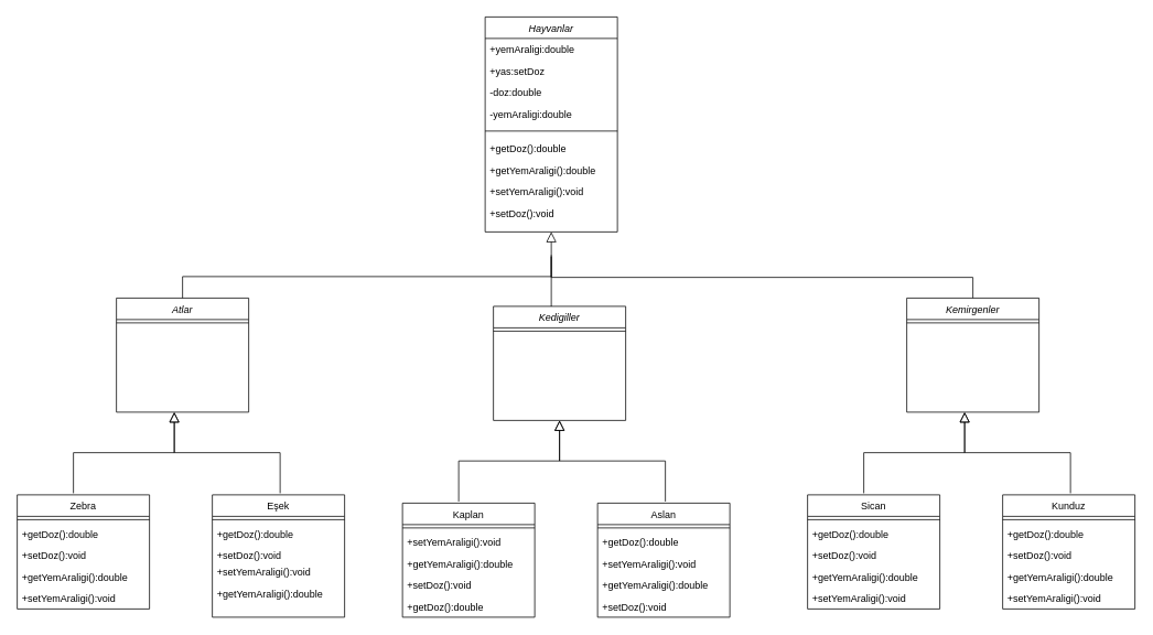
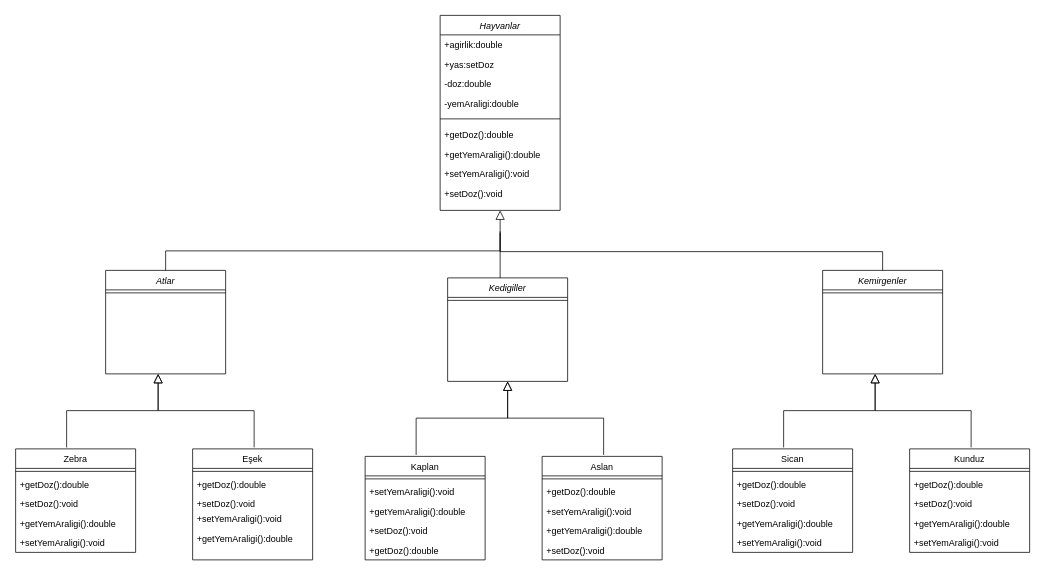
  <mxCell id="0" />
  <mxCell id="1" parent="0" />
  <mxCell id="2" value="Hayvanlar" style="swimlane;fontStyle=2;align=center;verticalAlign=top;childLayout=stackLayout;horizontal=1;startSize=26;horizontalStack=0;resizeParent=1;resizeLast=0;collapsible=1;marginBottom=0;rounded=0;shadow=0;strokeWidth=1;" parent="1" vertex="1"><mxGeometry x="586" y="20" width="160" height="260" as="geometry"><mxRectangle x="230" y="140" width="160" height="26" as="alternateBounds" /></mxGeometry></mxCell>
- <mxCell id="3" value="+yemAraligi:double" style="text;align=left;verticalAlign=top;spacingLeft=4;spacingRight=4;overflow=hidden;rotatable=0;points=[[0,0.5],[1,0.5]];portConstraint=eastwest;" parent="2" vertex="1"><mxGeometry y="26" width="160" height="26" as="geometry" /></mxCell>
+ <mxCell id="3" value="+agirlik:double" style="text;align=left;verticalAlign=top;spacingLeft=4;spacingRight=4;overflow=hidden;rotatable=0;points=[[0,0.5],[1,0.5]];portConstraint=eastwest;" parent="2" vertex="1"><mxGeometry y="26" width="160" height="26" as="geometry" /></mxCell>
  <mxCell id="4" value="+yas:setDoz" style="text;align=left;verticalAlign=top;spacingLeft=4;spacingRight=4;overflow=hidden;rotatable=0;points=[[0,0.5],[1,0.5]];portConstraint=eastwest;rounded=0;shadow=0;html=0;" parent="2" vertex="1"><mxGeometry y="52" width="160" height="26" as="geometry" /></mxCell>
  <mxCell id="5" value="-doz:double" style="text;align=left;verticalAlign=top;spacingLeft=4;spacingRight=4;overflow=hidden;rotatable=0;points=[[0,0.5],[1,0.5]];portConstraint=eastwest;rounded=0;shadow=0;html=0;" parent="2" vertex="1"><mxGeometry y="78" width="160" height="26" as="geometry" /></mxCell>
  <mxCell id="6" value="-yemAraligi:double" style="text;align=left;verticalAlign=top;spacingLeft=4;spacingRight=4;overflow=hidden;rotatable=0;points=[[0,0.5],[1,0.5]];portConstraint=eastwest;rounded=0;shadow=0;html=0;" vertex="1" parent="2"><mxGeometry y="104" width="160" height="26" as="geometry" /></mxCell>
  <mxCell id="7" value="" style="line;html=1;strokeWidth=1;align=left;verticalAlign=middle;spacingTop=-1;spacingLeft=3;spacingRight=3;rotatable=0;labelPosition=right;points=[];portConstraint=eastwest;" parent="2" vertex="1"><mxGeometry y="130" width="160" height="16" as="geometry" /></mxCell>
  <mxCell id="8" value="+getDoz():double&#10;" style="text;align=left;verticalAlign=top;spacingLeft=4;spacingRight=4;overflow=hidden;rotatable=0;points=[[0,0.5],[1,0.5]];portConstraint=eastwest;" parent="2" vertex="1"><mxGeometry y="146" width="160" height="26" as="geometry" /></mxCell>
  <mxCell id="9" value="+getYemAraligi():double" style="text;align=left;verticalAlign=top;spacingLeft=4;spacingRight=4;overflow=hidden;rotatable=0;points=[[0,0.5],[1,0.5]];portConstraint=eastwest;fontStyle=0" vertex="1" parent="2"><mxGeometry y="172" width="160" height="26" as="geometry" /></mxCell>
  <mxCell id="10" value="+setYemAraligi():void" style="text;align=left;verticalAlign=top;spacingLeft=4;spacingRight=4;overflow=hidden;rotatable=0;points=[[0,0.5],[1,0.5]];portConstraint=eastwest;fontStyle=0" vertex="1" parent="2"><mxGeometry y="198" width="160" height="26" as="geometry" /></mxCell>
  <mxCell id="11" value="+setDoz():void&#10;" style="text;align=left;verticalAlign=top;spacingLeft=4;spacingRight=4;overflow=hidden;rotatable=0;points=[[0,0.5],[1,0.5]];portConstraint=eastwest;" vertex="1" parent="2"><mxGeometry y="224" width="160" height="36" as="geometry" /></mxCell>
  <mxCell id="12" value="Atlar" style="swimlane;fontStyle=2;align=center;verticalAlign=top;childLayout=stackLayout;horizontal=1;startSize=26;horizontalStack=0;resizeParent=1;resizeLast=0;collapsible=1;marginBottom=0;rounded=0;shadow=0;strokeWidth=1;" parent="1" vertex="1"><mxGeometry x="140" y="360" width="160" height="138" as="geometry"><mxRectangle x="130" y="380" width="160" height="26" as="alternateBounds" /></mxGeometry></mxCell>
  <mxCell id="13" value="" style="line;html=1;strokeWidth=1;align=left;verticalAlign=middle;spacingTop=-1;spacingLeft=3;spacingRight=3;rotatable=0;labelPosition=right;points=[];portConstraint=eastwest;" parent="12" vertex="1"><mxGeometry y="26" width="160" height="8" as="geometry" /></mxCell>
  <mxCell id="14" value="" style="endArrow=none;endSize=10;endFill=0;shadow=0;strokeWidth=1;rounded=0;edgeStyle=elbowEdgeStyle;elbow=vertical;" parent="1" edge="1"><mxGeometry width="160" relative="1" as="geometry"><mxPoint x="220" y="360" as="sourcePoint" /><mxPoint x="666" y="308" as="targetPoint" /></mxGeometry></mxCell>
  <mxCell id="15" value="" style="endArrow=block;endSize=10;endFill=0;shadow=0;strokeWidth=1;rounded=0;edgeStyle=elbowEdgeStyle;elbow=vertical;" parent="1" edge="1"><mxGeometry width="160" relative="1" as="geometry"><mxPoint x="666" y="372" as="sourcePoint" /><mxPoint x="666" y="280" as="targetPoint" /></mxGeometry></mxCell>
  <mxCell id="16" value="Zebra" style="swimlane;fontStyle=0;align=center;verticalAlign=top;childLayout=stackLayout;horizontal=1;startSize=26;horizontalStack=0;resizeParent=1;resizeLast=0;collapsible=1;marginBottom=0;rounded=0;shadow=0;strokeWidth=1;" vertex="1" parent="1"><mxGeometry x="20" y="598" width="160" height="138" as="geometry"><mxRectangle x="130" y="380" width="160" height="26" as="alternateBounds" /></mxGeometry></mxCell>
  <mxCell id="17" value="" style="line;html=1;strokeWidth=1;align=left;verticalAlign=middle;spacingTop=-1;spacingLeft=3;spacingRight=3;rotatable=0;labelPosition=right;points=[];portConstraint=eastwest;" vertex="1" parent="16"><mxGeometry y="26" width="160" height="8" as="geometry" /></mxCell>
  <mxCell id="18" value="+getDoz():double" style="text;align=left;verticalAlign=top;spacingLeft=4;spacingRight=4;overflow=hidden;rotatable=0;points=[[0,0.5],[1,0.5]];portConstraint=eastwest;fontStyle=0" vertex="1" parent="16"><mxGeometry y="34" width="160" height="26" as="geometry" /></mxCell>
  <mxCell id="19" value="+setDoz():void&#10;" style="text;align=left;verticalAlign=top;spacingLeft=4;spacingRight=4;overflow=hidden;rotatable=0;points=[[0,0.5],[1,0.5]];portConstraint=eastwest;" vertex="1" parent="16"><mxGeometry y="60" width="160" height="26" as="geometry" /></mxCell>
  <mxCell id="20" value="+getYemAraligi():double" style="text;align=left;verticalAlign=top;spacingLeft=4;spacingRight=4;overflow=hidden;rotatable=0;points=[[0,0.5],[1,0.5]];portConstraint=eastwest;fontStyle=0" vertex="1" parent="16"><mxGeometry y="86" width="160" height="26" as="geometry" /></mxCell>
  <mxCell id="21" value="+setYemAraligi():void&#10;" style="text;align=left;verticalAlign=top;spacingLeft=4;spacingRight=4;overflow=hidden;rotatable=0;points=[[0,0.5],[1,0.5]];portConstraint=eastwest;" vertex="1" parent="16"><mxGeometry y="112" width="160" height="26" as="geometry" /></mxCell>
  <mxCell id="22" value="" style="endArrow=block;endSize=10;endFill=0;shadow=0;strokeWidth=1;rounded=0;edgeStyle=elbowEdgeStyle;elbow=vertical;exitX=0.425;exitY=-0.014;exitDx=0;exitDy=0;exitPerimeter=0;" edge="1" parent="1" source="16"><mxGeometry width="160" relative="1" as="geometry"><mxPoint x="610" y="602" as="sourcePoint" /><mxPoint x="210" y="498" as="targetPoint" /></mxGeometry></mxCell>
  <mxCell id="23" value="Eşek" style="swimlane;fontStyle=0;align=center;verticalAlign=top;childLayout=stackLayout;horizontal=1;startSize=26;horizontalStack=0;resizeParent=1;resizeLast=0;collapsible=1;marginBottom=0;rounded=0;shadow=0;strokeWidth=1;" vertex="1" parent="1"><mxGeometry x="256" y="598" width="160" height="148" as="geometry"><mxRectangle x="130" y="380" width="160" height="26" as="alternateBounds" /></mxGeometry></mxCell>
  <mxCell id="24" value="" style="line;html=1;strokeWidth=1;align=left;verticalAlign=middle;spacingTop=-1;spacingLeft=3;spacingRight=3;rotatable=0;labelPosition=right;points=[];portConstraint=eastwest;" vertex="1" parent="23"><mxGeometry y="26" width="160" height="8" as="geometry" /></mxCell>
  <mxCell id="25" value="+getDoz():double&#10;" style="text;align=left;verticalAlign=top;spacingLeft=4;spacingRight=4;overflow=hidden;rotatable=0;points=[[0,0.5],[1,0.5]];portConstraint=eastwest;" vertex="1" parent="23"><mxGeometry y="34" width="160" height="26" as="geometry" /></mxCell>
  <mxCell id="26" value="+setDoz():void&#10;" style="text;align=left;verticalAlign=top;spacingLeft=4;spacingRight=4;overflow=hidden;rotatable=0;points=[[0,0.5],[1,0.5]];portConstraint=eastwest;" vertex="1" parent="23"><mxGeometry y="60" width="160" height="20" as="geometry" /></mxCell>
  <mxCell id="27" value="+setYemAraligi():void" style="text;align=left;verticalAlign=top;spacingLeft=4;spacingRight=4;overflow=hidden;rotatable=0;points=[[0,0.5],[1,0.5]];portConstraint=eastwest;fontStyle=0" vertex="1" parent="23"><mxGeometry y="80" width="160" height="26" as="geometry" /></mxCell>
  <mxCell id="28" value="+getYemAraligi():double" style="text;align=left;verticalAlign=top;spacingLeft=4;spacingRight=4;overflow=hidden;rotatable=0;points=[[0,0.5],[1,0.5]];portConstraint=eastwest;fontStyle=0" vertex="1" parent="23"><mxGeometry y="106" width="160" height="2" as="geometry" /></mxCell>
  <mxCell id="29" value="" style="endArrow=block;endSize=10;endFill=0;shadow=0;strokeWidth=1;rounded=0;edgeStyle=elbowEdgeStyle;elbow=vertical;exitX=0.425;exitY=-0.014;exitDx=0;exitDy=0;exitPerimeter=0;" edge="1" parent="1"><mxGeometry width="160" relative="1" as="geometry"><mxPoint x="338" y="596.068" as="sourcePoint" /><mxPoint x="210" y="498" as="targetPoint" /></mxGeometry></mxCell>
  <mxCell id="30" value="Kedigiller" style="swimlane;fontStyle=2;align=center;verticalAlign=top;childLayout=stackLayout;horizontal=1;startSize=26;horizontalStack=0;resizeParent=1;resizeLast=0;collapsible=1;marginBottom=0;rounded=0;shadow=0;strokeWidth=1;" vertex="1" parent="1"><mxGeometry x="596" y="370" width="160" height="138" as="geometry"><mxRectangle x="130" y="380" width="160" height="26" as="alternateBounds" /></mxGeometry></mxCell>
  <mxCell id="31" value="" style="line;html=1;strokeWidth=1;align=left;verticalAlign=middle;spacingTop=-1;spacingLeft=3;spacingRight=3;rotatable=0;labelPosition=right;points=[];portConstraint=eastwest;" vertex="1" parent="30"><mxGeometry y="26" width="160" height="8" as="geometry" /></mxCell>
  <mxCell id="32" value="Kaplan" style="swimlane;fontStyle=0;align=center;verticalAlign=top;childLayout=stackLayout;horizontal=1;startSize=26;horizontalStack=0;resizeParent=1;resizeLast=0;collapsible=1;marginBottom=0;rounded=0;shadow=0;strokeWidth=1;" vertex="1" parent="1"><mxGeometry x="486" y="608" width="160" height="138" as="geometry"><mxRectangle x="130" y="380" width="160" height="26" as="alternateBounds" /></mxGeometry></mxCell>
  <mxCell id="33" value="" style="line;html=1;strokeWidth=1;align=left;verticalAlign=middle;spacingTop=-1;spacingLeft=3;spacingRight=3;rotatable=0;labelPosition=right;points=[];portConstraint=eastwest;" vertex="1" parent="32"><mxGeometry y="26" width="160" height="8" as="geometry" /></mxCell>
  <mxCell id="34" value="+setYemAraligi():void&#10;" style="text;align=left;verticalAlign=top;spacingLeft=4;spacingRight=4;overflow=hidden;rotatable=0;points=[[0,0.5],[1,0.5]];portConstraint=eastwest;" vertex="1" parent="32"><mxGeometry y="34" width="160" height="26" as="geometry" /></mxCell>
  <mxCell id="35" value="+getYemAraligi():double" style="text;align=left;verticalAlign=top;spacingLeft=4;spacingRight=4;overflow=hidden;rotatable=0;points=[[0,0.5],[1,0.5]];portConstraint=eastwest;fontStyle=0" vertex="1" parent="32"><mxGeometry y="60" width="160" height="26" as="geometry" /></mxCell>
  <mxCell id="36" value="+setDoz():void&#10;" style="text;align=left;verticalAlign=top;spacingLeft=4;spacingRight=4;overflow=hidden;rotatable=0;points=[[0,0.5],[1,0.5]];portConstraint=eastwest;" vertex="1" parent="32"><mxGeometry y="86" width="160" height="26" as="geometry" /></mxCell>
  <mxCell id="37" value="+getDoz():double" style="text;align=left;verticalAlign=top;spacingLeft=4;spacingRight=4;overflow=hidden;rotatable=0;points=[[0,0.5],[1,0.5]];portConstraint=eastwest;fontStyle=0" vertex="1" parent="32"><mxGeometry y="112" width="160" height="26" as="geometry" /></mxCell>
  <mxCell id="38" value="" style="endArrow=block;endSize=10;endFill=0;shadow=0;strokeWidth=1;rounded=0;edgeStyle=elbowEdgeStyle;elbow=vertical;exitX=0.425;exitY=-0.014;exitDx=0;exitDy=0;exitPerimeter=0;" edge="1" parent="1" source="32"><mxGeometry width="160" relative="1" as="geometry"><mxPoint x="1076" y="612" as="sourcePoint" /><mxPoint x="676" y="508" as="targetPoint" /></mxGeometry></mxCell>
  <mxCell id="39" value="Aslan" style="swimlane;fontStyle=0;align=center;verticalAlign=top;childLayout=stackLayout;horizontal=1;startSize=26;horizontalStack=0;resizeParent=1;resizeLast=0;collapsible=1;marginBottom=0;rounded=0;shadow=0;strokeWidth=1;" vertex="1" parent="1"><mxGeometry x="722" y="608" width="160" height="138" as="geometry"><mxRectangle x="130" y="380" width="160" height="26" as="alternateBounds" /></mxGeometry></mxCell>
  <mxCell id="40" value="" style="line;html=1;strokeWidth=1;align=left;verticalAlign=middle;spacingTop=-1;spacingLeft=3;spacingRight=3;rotatable=0;labelPosition=right;points=[];portConstraint=eastwest;" vertex="1" parent="39"><mxGeometry y="26" width="160" height="8" as="geometry" /></mxCell>
  <mxCell id="41" value="+getDoz():double" style="text;align=left;verticalAlign=top;spacingLeft=4;spacingRight=4;overflow=hidden;rotatable=0;points=[[0,0.5],[1,0.5]];portConstraint=eastwest;fontStyle=0" vertex="1" parent="39"><mxGeometry y="34" width="160" height="26" as="geometry" /></mxCell>
  <mxCell id="42" value="+setYemAraligi():void&#10;" style="text;align=left;verticalAlign=top;spacingLeft=4;spacingRight=4;overflow=hidden;rotatable=0;points=[[0,0.5],[1,0.5]];portConstraint=eastwest;" vertex="1" parent="39"><mxGeometry y="60" width="160" height="26" as="geometry" /></mxCell>
  <mxCell id="43" value="+getYemAraligi():double" style="text;align=left;verticalAlign=top;spacingLeft=4;spacingRight=4;overflow=hidden;rotatable=0;points=[[0,0.5],[1,0.5]];portConstraint=eastwest;fontStyle=0" vertex="1" parent="39"><mxGeometry y="86" width="160" height="26" as="geometry" /></mxCell>
  <mxCell id="44" value="+setDoz():void&#10;" style="text;align=left;verticalAlign=top;spacingLeft=4;spacingRight=4;overflow=hidden;rotatable=0;points=[[0,0.5],[1,0.5]];portConstraint=eastwest;" vertex="1" parent="39"><mxGeometry y="112" width="160" height="26" as="geometry" /></mxCell>
  <mxCell id="45" value="" style="endArrow=block;endSize=10;endFill=0;shadow=0;strokeWidth=1;rounded=0;edgeStyle=elbowEdgeStyle;elbow=vertical;exitX=0.425;exitY=-0.014;exitDx=0;exitDy=0;exitPerimeter=0;" edge="1" parent="1"><mxGeometry width="160" relative="1" as="geometry"><mxPoint x="804" y="606.068" as="sourcePoint" /><mxPoint x="676" y="508" as="targetPoint" /></mxGeometry></mxCell>
  <mxCell id="46" value="Kemirgenler" style="swimlane;fontStyle=2;align=center;verticalAlign=top;childLayout=stackLayout;horizontal=1;startSize=26;horizontalStack=0;resizeParent=1;resizeLast=0;collapsible=1;marginBottom=0;rounded=0;shadow=0;strokeWidth=1;" vertex="1" parent="1"><mxGeometry x="1096" y="360" width="160" height="138" as="geometry"><mxRectangle x="130" y="380" width="160" height="26" as="alternateBounds" /></mxGeometry></mxCell>
  <mxCell id="47" value="" style="line;html=1;strokeWidth=1;align=left;verticalAlign=middle;spacingTop=-1;spacingLeft=3;spacingRight=3;rotatable=0;labelPosition=right;points=[];portConstraint=eastwest;" vertex="1" parent="46"><mxGeometry y="26" width="160" height="8" as="geometry" /></mxCell>
  <mxCell id="48" value="Sican" style="swimlane;fontStyle=0;align=center;verticalAlign=top;childLayout=stackLayout;horizontal=1;startSize=26;horizontalStack=0;resizeParent=1;resizeLast=0;collapsible=1;marginBottom=0;rounded=0;shadow=0;strokeWidth=1;" vertex="1" parent="1"><mxGeometry x="976" y="598" width="160" height="138" as="geometry"><mxRectangle x="130" y="380" width="160" height="26" as="alternateBounds" /></mxGeometry></mxCell>
  <mxCell id="49" value="" style="line;html=1;strokeWidth=1;align=left;verticalAlign=middle;spacingTop=-1;spacingLeft=3;spacingRight=3;rotatable=0;labelPosition=right;points=[];portConstraint=eastwest;" vertex="1" parent="48"><mxGeometry y="26" width="160" height="8" as="geometry" /></mxCell>
  <mxCell id="50" value="+getDoz():double" style="text;align=left;verticalAlign=top;spacingLeft=4;spacingRight=4;overflow=hidden;rotatable=0;points=[[0,0.5],[1,0.5]];portConstraint=eastwest;fontStyle=0" vertex="1" parent="48"><mxGeometry y="34" width="160" height="26" as="geometry" /></mxCell>
  <mxCell id="51" value="+setDoz():void&#10;" style="text;align=left;verticalAlign=top;spacingLeft=4;spacingRight=4;overflow=hidden;rotatable=0;points=[[0,0.5],[1,0.5]];portConstraint=eastwest;" vertex="1" parent="48"><mxGeometry y="60" width="160" height="26" as="geometry" /></mxCell>
  <mxCell id="52" value="+getYemAraligi():double" style="text;align=left;verticalAlign=top;spacingLeft=4;spacingRight=4;overflow=hidden;rotatable=0;points=[[0,0.5],[1,0.5]];portConstraint=eastwest;fontStyle=0" vertex="1" parent="48"><mxGeometry y="86" width="160" height="26" as="geometry" /></mxCell>
  <mxCell id="53" value="+setYemAraligi():void&#10;" style="text;align=left;verticalAlign=top;spacingLeft=4;spacingRight=4;overflow=hidden;rotatable=0;points=[[0,0.5],[1,0.5]];portConstraint=eastwest;" vertex="1" parent="48"><mxGeometry y="112" width="160" height="26" as="geometry" /></mxCell>
  <mxCell id="54" value="" style="endArrow=block;endSize=10;endFill=0;shadow=0;strokeWidth=1;rounded=0;edgeStyle=elbowEdgeStyle;elbow=vertical;exitX=0.425;exitY=-0.014;exitDx=0;exitDy=0;exitPerimeter=0;" edge="1" parent="1" source="48"><mxGeometry width="160" relative="1" as="geometry"><mxPoint x="1566" y="602" as="sourcePoint" /><mxPoint x="1166" y="498" as="targetPoint" /></mxGeometry></mxCell>
  <mxCell id="55" value="Kunduz" style="swimlane;fontStyle=0;align=center;verticalAlign=top;childLayout=stackLayout;horizontal=1;startSize=26;horizontalStack=0;resizeParent=1;resizeLast=0;collapsible=1;marginBottom=0;rounded=0;shadow=0;strokeWidth=1;" vertex="1" parent="1"><mxGeometry x="1212" y="598" width="160" height="138" as="geometry"><mxRectangle x="130" y="380" width="160" height="26" as="alternateBounds" /></mxGeometry></mxCell>
  <mxCell id="56" value="" style="line;html=1;strokeWidth=1;align=left;verticalAlign=middle;spacingTop=-1;spacingLeft=3;spacingRight=3;rotatable=0;labelPosition=right;points=[];portConstraint=eastwest;" vertex="1" parent="55"><mxGeometry y="26" width="160" height="8" as="geometry" /></mxCell>
  <mxCell id="57" value="+getDoz():double" style="text;align=left;verticalAlign=top;spacingLeft=4;spacingRight=4;overflow=hidden;rotatable=0;points=[[0,0.5],[1,0.5]];portConstraint=eastwest;fontStyle=0" vertex="1" parent="55"><mxGeometry y="34" width="160" height="26" as="geometry" /></mxCell>
  <mxCell id="58" value="+setDoz():void&#10;" style="text;align=left;verticalAlign=top;spacingLeft=4;spacingRight=4;overflow=hidden;rotatable=0;points=[[0,0.5],[1,0.5]];portConstraint=eastwest;" vertex="1" parent="55"><mxGeometry y="60" width="160" height="26" as="geometry" /></mxCell>
  <mxCell id="59" value="+getYemAraligi():double" style="text;align=left;verticalAlign=top;spacingLeft=4;spacingRight=4;overflow=hidden;rotatable=0;points=[[0,0.5],[1,0.5]];portConstraint=eastwest;fontStyle=0" vertex="1" parent="55"><mxGeometry y="86" width="160" height="26" as="geometry" /></mxCell>
  <mxCell id="60" value="+setYemAraligi():void&#10;" style="text;align=left;verticalAlign=top;spacingLeft=4;spacingRight=4;overflow=hidden;rotatable=0;points=[[0,0.5],[1,0.5]];portConstraint=eastwest;" vertex="1" parent="55"><mxGeometry y="112" width="160" height="26" as="geometry" /></mxCell>
  <mxCell id="61" value="" style="endArrow=block;endSize=10;endFill=0;shadow=0;strokeWidth=1;rounded=0;edgeStyle=elbowEdgeStyle;elbow=vertical;exitX=0.425;exitY=-0.014;exitDx=0;exitDy=0;exitPerimeter=0;" edge="1" parent="1"><mxGeometry width="160" relative="1" as="geometry"><mxPoint x="1294" y="596.068" as="sourcePoint" /><mxPoint x="1166" y="498" as="targetPoint" /></mxGeometry></mxCell>
  <mxCell id="62" value="" style="endArrow=none;endSize=10;endFill=0;shadow=0;strokeWidth=1;rounded=0;edgeStyle=elbowEdgeStyle;elbow=vertical;" edge="1" parent="1"><mxGeometry width="160" relative="1" as="geometry"><mxPoint x="1176" y="360" as="sourcePoint" /><mxPoint x="666" y="310" as="targetPoint" /></mxGeometry></mxCell>
